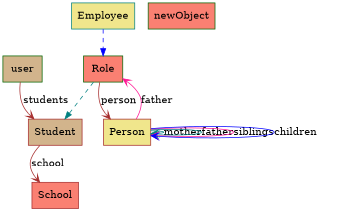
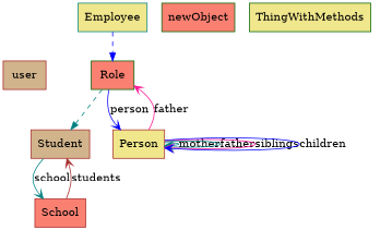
  digraph {
    node [color=brown fillcolor=salmon shape=box style=filled]
    edge [arrowhead=vee color=teal dir=forward]
-   user [color=darkgreen fillcolor=tan]
+   user [fillcolor=tan]
    newObject [color=darkgreen]
    Person [fillcolor=khaki]
    Student [fillcolor=tan]
    Role [color=darkgreen]
    Employee [color=teal fillcolor=khaki]
    School
+   ThingWithMethods [color=darkgreen fillcolor=khaki]
    subgraph sub_1 {
      user
      newObject
      Person
      Student
      Role
      Employee
      School
+     ThingWithMethods
    }
    subgraph sub_2 {
      Person
      Student
      Role
      Employee
      School
    }
    Person -> Person [label=mother]
    Person -> Person [label=father]
    Person -> Person [color=deeppink label=siblings]
    Person -> Person [color=blue label=children]
    Person -> Role [color=deeppink label=father]
-   Student -> School [color=brown label=school]
-   Role -> Person [color=brown label=person]
+   Student -> School [label=school]
+   Role -> Person [color=blue label=person]
    Role -> Student [arrowhead=normal style=dashed]
    Employee -> Role [arrowhead=normal color=blue style=dashed]
-   user -> Student [color=brown label=students]
+   School -> Student [color=brown label=students]
  }
